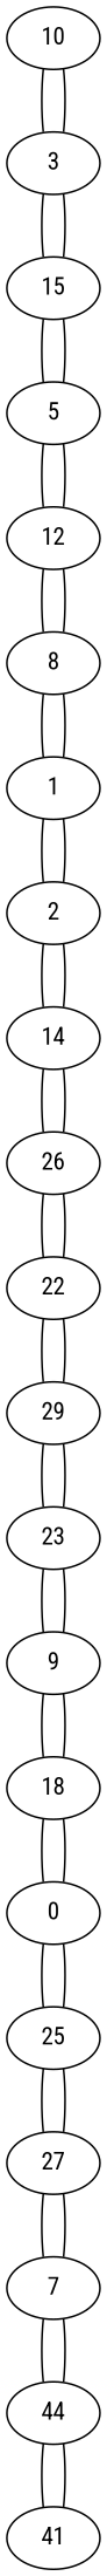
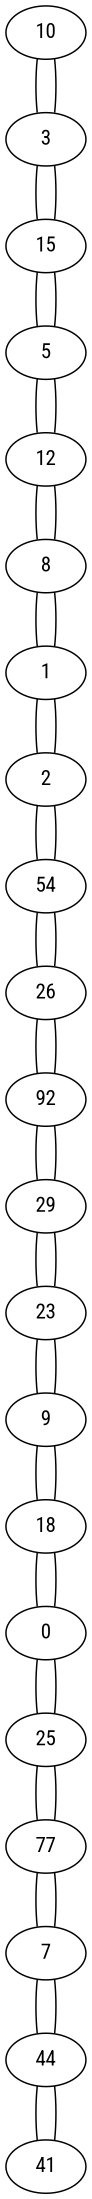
  graph {
    fontname="Roboto Condensed"
    node [fontname="Roboto Condensed"]
    edge [fontname="Roboto Condensed"]
    n1 [label=10]
    n2 [label=3]
    n3 [label=15]
    n4 [label=5]
    n5 [label=12]
    n6 [label=8]
    n7 [label=1]
    n8 [label=2]
-   n9 [label=14]
+   n9 [label=54]
    n10 [label=26]
-   n11 [label=22]
+   n11 [label=92]
    n12 [label=29]
    n13 [label=23]
    n14 [label=9]
    n15 [label=18]
    n16 [label=0]
    n17 [label=25]
-   n18 [label=27]
+   n18 [label=77]
    n19 [label=7]
    n20 [label=44]
    n21 [label=41]
    n1 -- n2
    n2 -- n1
    n2 -- n3
    n3 -- n2
    n3 -- n4
    n4 -- n3
    n4 -- n5
    n5 -- n4
    n5 -- n6
    n6 -- n5
    n6 -- n7
    n7 -- n6
    n7 -- n8
    n8 -- n7
    n8 -- n9
    n9 -- n8
    n9 -- n10
    n10 -- n9
    n10 -- n11
    n11 -- n10
    n11 -- n12
    n12 -- n11
    n12 -- n13
    n13 -- n12
    n13 -- n14
    n14 -- n13
    n14 -- n15
    n15 -- n14
    n15 -- n16
    n16 -- n15
    n16 -- n17
    n17 -- n16
    n17 -- n18
    n18 -- n17
    n18 -- n19
    n19 -- n18
    n19 -- n20
    n20 -- n19
    n20 -- n21
    n21 -- n20
  }
